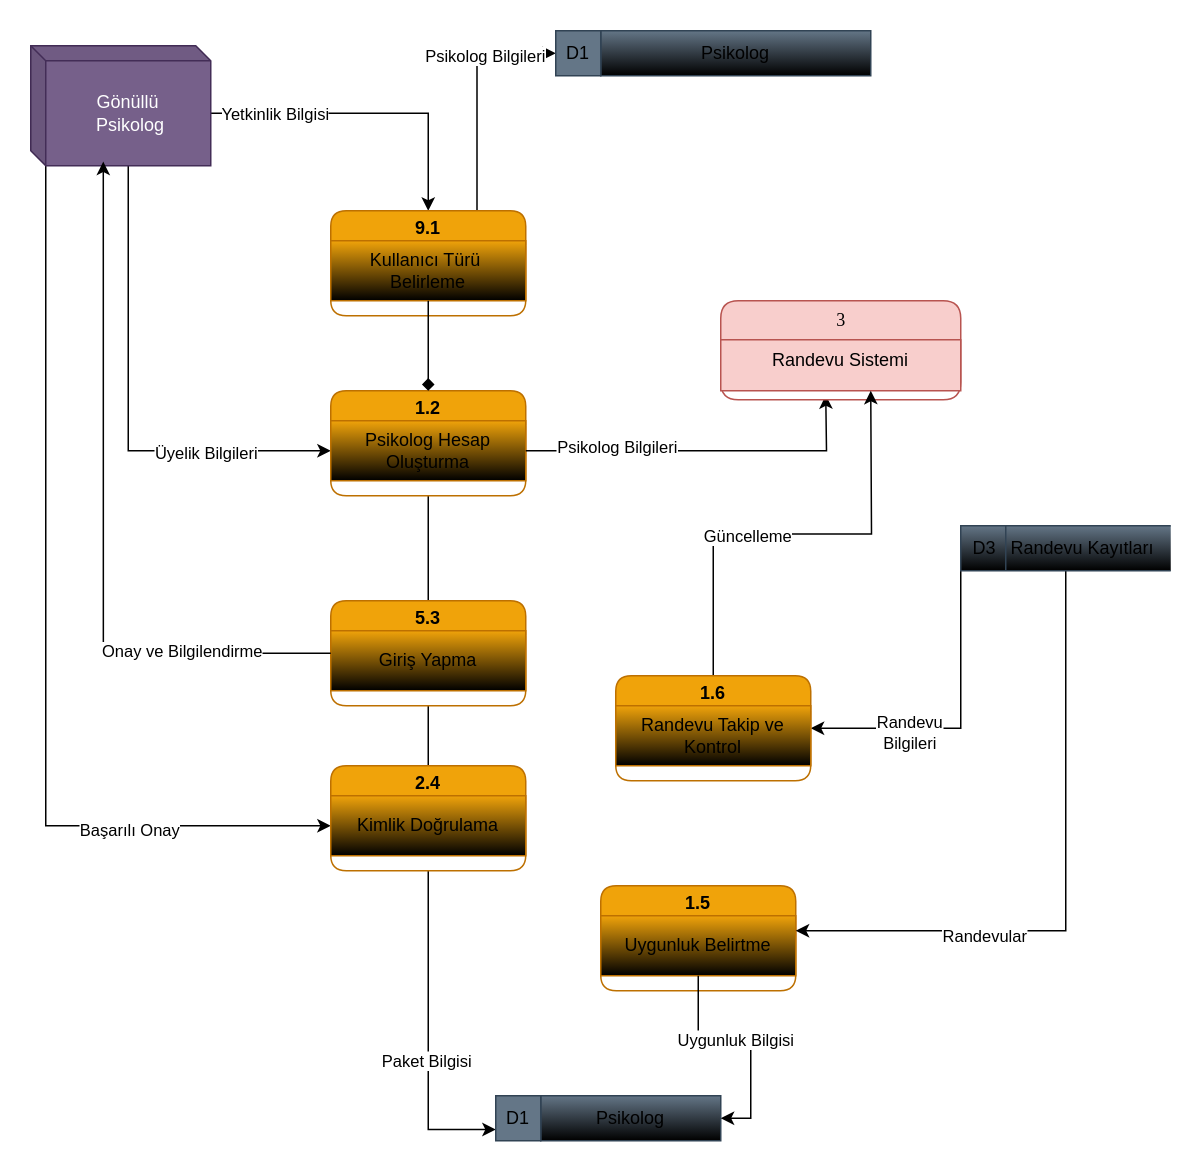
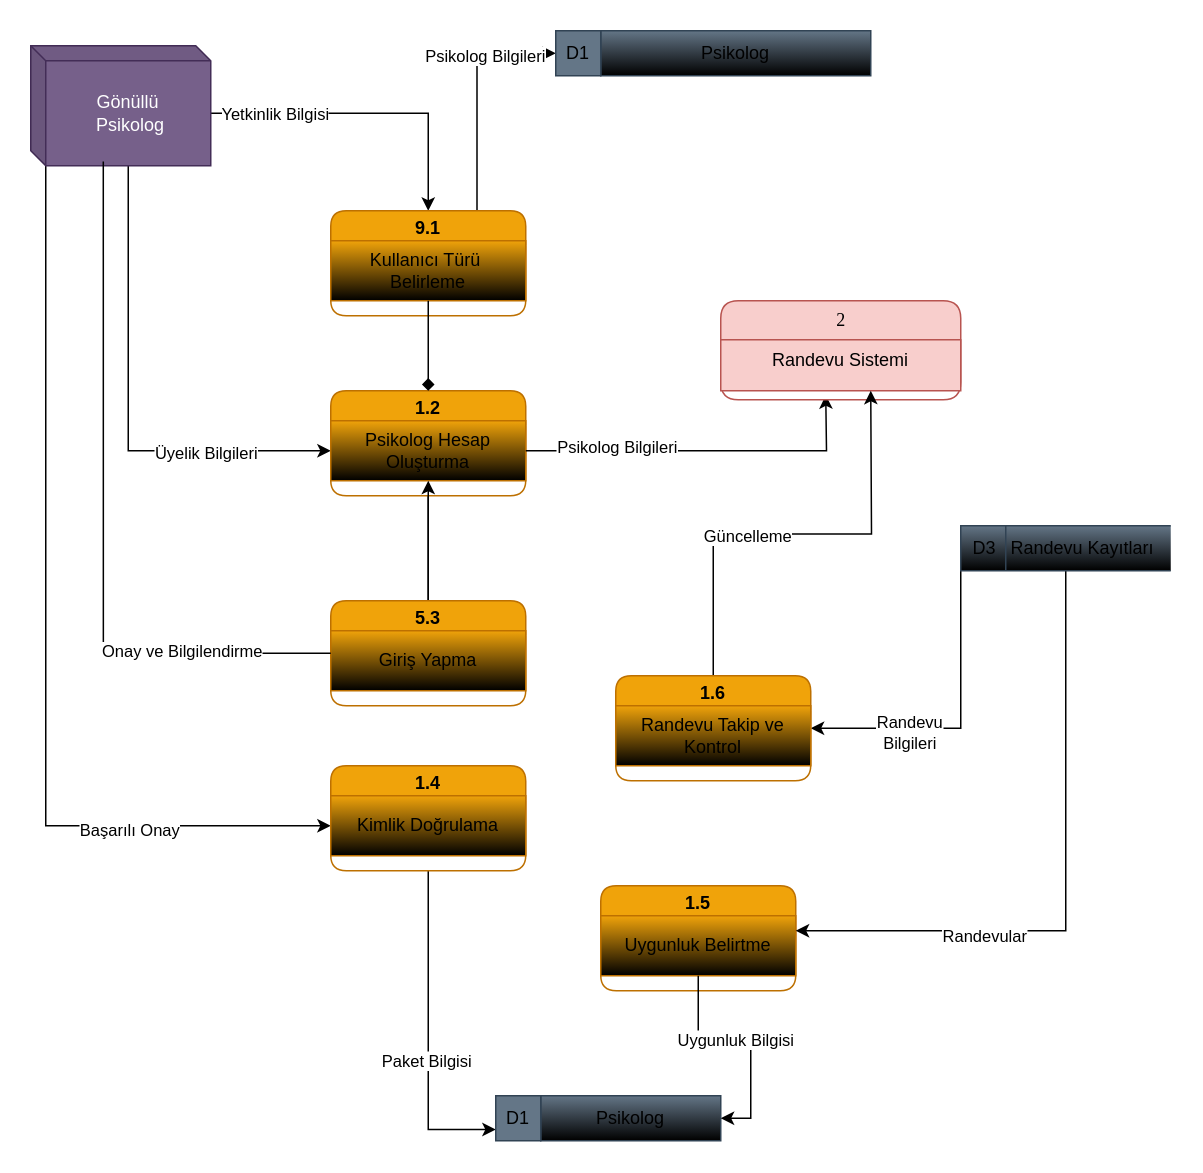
  <mxCell id="0" />
  <mxCell id="1" parent="0" />
  <mxCell id="2" style="edgeStyle=orthogonalEdgeStyle;rounded=0;orthogonalLoop=1;jettySize=auto;html=1;exitX=0;exitY=0;exitDx=120.0;exitDy=45;exitPerimeter=0;" edge="1" parent="1" source="8" target="11"><mxGeometry relative="1" as="geometry" /></mxCell>
  <mxCell id="3" value="Yetkinlik Bilgisi" style="edgeLabel;html=1;align=center;verticalAlign=middle;resizable=0;points=[];" vertex="1" connectable="0" parent="2"><mxGeometry x="-0.6" relative="1" as="geometry"><mxPoint as="offset" /></mxGeometry></mxCell>
  <mxCell id="4" style="edgeStyle=orthogonalEdgeStyle;rounded=0;orthogonalLoop=1;jettySize=auto;html=1;exitX=0;exitY=0;exitDx=65;exitDy=80;exitPerimeter=0;entryX=0;entryY=0.5;entryDx=0;entryDy=0;" edge="1" parent="1" source="8" target="17"><mxGeometry relative="1" as="geometry" /></mxCell>
  <mxCell id="5" value="Üyelik Bilgileri" style="edgeLabel;html=1;align=center;verticalAlign=middle;resizable=0;points=[];" vertex="1" connectable="0" parent="4"><mxGeometry x="0.484" y="-1" relative="1" as="geometry"><mxPoint as="offset" /></mxGeometry></mxCell>
  <mxCell id="6" style="edgeStyle=orthogonalEdgeStyle;rounded=0;orthogonalLoop=1;jettySize=auto;html=1;exitX=0;exitY=0;exitDx=10;exitDy=80;exitPerimeter=0;entryX=0;entryY=0.5;entryDx=0;entryDy=0;" edge="1" parent="1" source="8" target="24"><mxGeometry relative="1" as="geometry" /></mxCell>
  <mxCell id="7" value="Başarılı Onay" style="edgeLabel;html=1;align=center;verticalAlign=middle;resizable=0;points=[];" vertex="1" connectable="0" parent="6"><mxGeometry x="0.57" y="-2" relative="1" as="geometry"><mxPoint as="offset" /></mxGeometry></mxCell>
  <mxCell id="8" value="Gönüllü&lt;div&gt;&amp;nbsp;Psikolog&lt;/div&gt;" style="shape=cube;whiteSpace=wrap;html=1;boundedLbl=1;backgroundOutline=1;darkOpacity=0.05;darkOpacity2=0.1;size=10;fillColor=#76608a;fontColor=#ffffff;strokeColor=#432D57;" vertex="1" parent="1"><mxGeometry x="20" y="30" width="120" height="80" as="geometry" /></mxCell>
  <mxCell id="9" style="edgeStyle=orthogonalEdgeStyle;rounded=0;orthogonalLoop=1;jettySize=auto;html=1;exitX=0.75;exitY=0;exitDx=0;exitDy=0;entryX=0;entryY=0.5;entryDx=0;entryDy=0;" edge="1" parent="1" source="11" target="14"><mxGeometry relative="1" as="geometry" /></mxCell>
  <mxCell id="10" value="Psikolog Bilgileri" style="edgeLabel;html=1;align=center;verticalAlign=middle;resizable=0;points=[];" vertex="1" connectable="0" parent="9"><mxGeometry x="0.315" y="-5" relative="1" as="geometry"><mxPoint as="offset" /></mxGeometry></mxCell>
  <mxCell id="11" value="9.1" style="swimlane;whiteSpace=wrap;html=1;rounded=1;fillColor=#f0a30a;fontColor=#000000;strokeColor=#BD7000;" vertex="1" parent="1"><mxGeometry x="220" y="140" width="130" height="70" as="geometry" /></mxCell>
  <mxCell id="12" value="Kullanıcı Türü&amp;nbsp;&lt;div&gt;Belirleme&lt;/div&gt;" style="whiteSpace=wrap;html=1;fillColor=#f0a30a;fontColor=#000000;strokeColor=#BD7000;gradientColor=default;" vertex="1" parent="11"><mxGeometry y="20" width="130" height="40" as="geometry" /></mxCell>
  <mxCell id="13" value="&lt;font style=&quot;color: rgb(0, 0, 0);&quot;&gt;Psikolog&lt;/font&gt;" style="rounded=0;whiteSpace=wrap;html=1;fillColor=#647687;fontColor=#ffffff;strokeColor=#314354;gradientColor=default;" vertex="1" parent="1"><mxGeometry x="400" y="20" width="180" height="30" as="geometry" /></mxCell>
  <mxCell id="14" value="&lt;font style=&quot;color: rgb(0, 0, 0);&quot;&gt;D1&lt;/font&gt;" style="rounded=0;whiteSpace=wrap;html=1;fillColor=#647687;fontColor=#ffffff;strokeColor=#314354;" vertex="1" parent="1"><mxGeometry x="370" y="20" width="30" height="30" as="geometry" /></mxCell>
  <mxCell id="15" value="" style="edgeStyle=none;rounded=0;orthogonalLoop=1;jettySize=auto;html=1;" edge="1" parent="1" source="16" target="20"><mxGeometry relative="1" as="geometry" /></mxCell>
  <mxCell id="16" value="1.2" style="swimlane;whiteSpace=wrap;html=1;rounded=1;fillColor=#f0a30a;fontColor=#000000;strokeColor=#BD7000;" vertex="1" parent="1"><mxGeometry x="220" y="260" width="130" height="70" as="geometry" /></mxCell>
  <mxCell id="17" value="Psikolog Hesap Oluşturma" style="whiteSpace=wrap;html=1;fillColor=#f0a30a;fontColor=#000000;strokeColor=#BD7000;gradientColor=default;" vertex="1" parent="16"><mxGeometry y="20" width="130" height="40" as="geometry" /></mxCell>
- <mxCell id="18" value="" style="edgeStyle=none;rounded=0;orthogonalLoop=1;jettySize=auto;html=1;" edge="1" parent="1" source="19" target="24"><mxGeometry relative="1" as="geometry" /></mxCell>
+ <mxCell id="18" value="" style="edgeStyle=none;rounded=0;orthogonalLoop=1;jettySize=auto;html=1;" edge="1" parent="1" source="19" target="17"><mxGeometry relative="1" as="geometry" /></mxCell>
  <mxCell id="19" value="5.3" style="swimlane;whiteSpace=wrap;html=1;rounded=1;fillColor=#f0a30a;fontColor=#000000;strokeColor=#BD7000;" vertex="1" parent="1"><mxGeometry x="220" y="400" width="130" height="70" as="geometry" /></mxCell>
  <mxCell id="20" value="Giriş Yapma" style="whiteSpace=wrap;html=1;fillColor=#f0a30a;fontColor=#000000;strokeColor=#BD7000;gradientColor=default;" vertex="1" parent="19"><mxGeometry y="20" width="130" height="40" as="geometry" /></mxCell>
  <mxCell id="21" style="edgeStyle=orthogonalEdgeStyle;rounded=0;orthogonalLoop=1;jettySize=auto;html=1;exitX=0.5;exitY=1;exitDx=0;exitDy=0;entryX=0;entryY=0.75;entryDx=0;entryDy=0;" edge="1" parent="1" source="23" target="28"><mxGeometry relative="1" as="geometry" /></mxCell>
  <mxCell id="22" value="Paket Bilgisi" style="edgeLabel;html=1;align=center;verticalAlign=middle;resizable=0;points=[];" vertex="1" connectable="0" parent="21"><mxGeometry x="0.162" y="-2" relative="1" as="geometry"><mxPoint as="offset" /></mxGeometry></mxCell>
- <mxCell id="23" value="2.4" style="swimlane;whiteSpace=wrap;html=1;rounded=1;fillColor=#f0a30a;fontColor=#000000;strokeColor=#BD7000;" vertex="1" parent="1"><mxGeometry x="220" y="510" width="130" height="70" as="geometry" /></mxCell>
+ <mxCell id="23" value="1.4" style="swimlane;whiteSpace=wrap;html=1;rounded=1;fillColor=#f0a30a;fontColor=#000000;strokeColor=#BD7000;" vertex="1" parent="1"><mxGeometry x="220" y="510" width="130" height="70" as="geometry" /></mxCell>
  <mxCell id="24" value="Kimlik Doğrulama" style="whiteSpace=wrap;html=1;fillColor=#f0a30a;fontColor=#000000;strokeColor=#BD7000;gradientColor=default;" vertex="1" parent="23"><mxGeometry y="20" width="130" height="40" as="geometry" /></mxCell>
- <mxCell id="25" style="edgeStyle=orthogonalEdgeStyle;rounded=0;orthogonalLoop=1;jettySize=auto;html=1;exitX=0;exitY=0.5;exitDx=0;exitDy=0;entryX=0.403;entryY=0.965;entryDx=0;entryDy=0;entryPerimeter=0;" edge="1" parent="1" source="19" target="8"><mxGeometry relative="1" as="geometry" /></mxCell>
+ <mxCell id="25" style="edgeStyle=orthogonalEdgeStyle;rounded=0;orthogonalLoop=1;jettySize=auto;html=1;exitX=0;exitY=0.5;exitDx=0;exitDy=0;entryX=0.403;entryY=0.965;entryDx=0;entryDy=0;entryPerimeter=0;endArrow=none;" edge="1" parent="1" source="19" target="8"><mxGeometry relative="1" as="geometry" /></mxCell>
  <mxCell id="26" value="Onay ve Bilgilendirme" style="edgeLabel;html=1;align=center;verticalAlign=middle;resizable=0;points=[];" vertex="1" connectable="0" parent="25"><mxGeometry x="-0.583" y="-2" relative="1" as="geometry"><mxPoint as="offset" /></mxGeometry></mxCell>
  <mxCell id="27" value="&lt;font style=&quot;color: rgb(0, 0, 0);&quot;&gt;Psikolog&lt;/font&gt;" style="rounded=0;whiteSpace=wrap;html=1;fillColor=#647687;fontColor=#ffffff;strokeColor=#314354;gradientColor=default;" vertex="1" parent="1"><mxGeometry x="360" y="730" width="120" height="30" as="geometry" /></mxCell>
  <mxCell id="28" value="&lt;font style=&quot;color: rgb(0, 0, 0);&quot;&gt;D1&lt;/font&gt;" style="rounded=0;whiteSpace=wrap;html=1;fillColor=#647687;fontColor=#ffffff;strokeColor=#314354;" vertex="1" parent="1"><mxGeometry x="330" y="730" width="30" height="30" as="geometry" /></mxCell>
  <mxCell id="29" style="edgeStyle=orthogonalEdgeStyle;rounded=0;orthogonalLoop=1;jettySize=auto;html=1;exitX=1;exitY=0.5;exitDx=0;exitDy=0;entryX=0;entryY=0.5;entryDx=0;entryDy=0;" edge="1" parent="1" source="17"><mxGeometry relative="1" as="geometry"><mxPoint x="550" y="263" as="targetPoint" /></mxGeometry></mxCell>
  <mxCell id="30" value="Psikolog Bilgileri" style="edgeLabel;html=1;align=center;verticalAlign=middle;resizable=0;points=[];" vertex="1" connectable="0" parent="29"><mxGeometry x="-0.494" y="3" relative="1" as="geometry"><mxPoint as="offset" /></mxGeometry></mxCell>
  <mxCell id="31" value="" style="edgeStyle=none;rounded=0;orthogonalLoop=1;jettySize=auto;html=1;entryX=0.5;entryY=0;entryDx=0;entryDy=0;endArrow=diamond;" edge="1" parent="1" source="12" target="16"><mxGeometry relative="1" as="geometry" /></mxCell>
  <mxCell id="32" value="1.5" style="swimlane;whiteSpace=wrap;html=1;rounded=1;fillColor=#f0a30a;fontColor=#000000;strokeColor=#BD7000;startSize=23;" vertex="1" parent="1"><mxGeometry x="400" y="590" width="130" height="70" as="geometry" /></mxCell>
  <mxCell id="33" value="Uygunluk Belirtme" style="whiteSpace=wrap;html=1;fillColor=#f0a30a;fontColor=#000000;strokeColor=#BD7000;gradientColor=default;" vertex="1" parent="32"><mxGeometry y="20" width="130" height="40" as="geometry" /></mxCell>
- <mxCell id="34" value="&lt;font style=&quot;vertical-align: inherit;&quot;&gt;&lt;font style=&quot;vertical-align: inherit; color: rgb(0, 0, 0);&quot;&gt;3&lt;/font&gt;&lt;/font&gt;" style="swimlane;html=1;fontStyle=0;childLayout=stackLayout;horizontal=1;startSize=26;fillColor=#f8cecc;horizontalStack=0;resizeParent=1;resizeLast=0;collapsible=1;marginBottom=0;swimlaneFillColor=#ffffff;align=center;rounded=1;shadow=0;comic=0;labelBackgroundColor=none;strokeWidth=1;fontFamily=Verdana;fontSize=12;strokeColor=#b85450;" vertex="1" parent="1"><mxGeometry x="480" y="200" width="160" height="66" as="geometry" /></mxCell>
+ <mxCell id="34" value="&lt;font style=&quot;vertical-align: inherit;&quot;&gt;&lt;font style=&quot;vertical-align: inherit; color: rgb(0, 0, 0);&quot;&gt;2&lt;/font&gt;&lt;/font&gt;" style="swimlane;html=1;fontStyle=0;childLayout=stackLayout;horizontal=1;startSize=26;fillColor=#f8cecc;horizontalStack=0;resizeParent=1;resizeLast=0;collapsible=1;marginBottom=0;swimlaneFillColor=#ffffff;align=center;rounded=1;shadow=0;comic=0;labelBackgroundColor=none;strokeWidth=1;fontFamily=Verdana;fontSize=12;strokeColor=#b85450;" vertex="1" parent="1"><mxGeometry x="480" y="200" width="160" height="66" as="geometry" /></mxCell>
  <mxCell id="35" value="&lt;font style=&quot;color: rgb(0, 0, 0);&quot;&gt;Randevu Sistemi&lt;/font&gt;" style="text;html=1;strokeColor=#b85450;fillColor=#f8cecc;spacingLeft=4;spacingRight=4;whiteSpace=wrap;overflow=hidden;rotatable=0;points=[[0,0.5],[1,0.5]];portConstraint=eastwest;align=center;" vertex="1" parent="34"><mxGeometry y="26" width="160" height="34" as="geometry" /></mxCell>
  <mxCell id="36" style="edgeStyle=orthogonalEdgeStyle;rounded=0;orthogonalLoop=1;jettySize=auto;html=1;exitX=0.5;exitY=1;exitDx=0;exitDy=0;entryX=1;entryY=0.5;entryDx=0;entryDy=0;" edge="1" parent="1" source="33" target="27"><mxGeometry relative="1" as="geometry" /></mxCell>
  <mxCell id="37" value="Uygunluk Bilgisi" style="edgeLabel;html=1;align=center;verticalAlign=middle;resizable=0;points=[];" vertex="1" connectable="0" parent="36"><mxGeometry x="-0.15" y="-2" relative="1" as="geometry"><mxPoint as="offset" /></mxGeometry></mxCell>
  <mxCell id="38" style="edgeStyle=orthogonalEdgeStyle;rounded=0;orthogonalLoop=1;jettySize=auto;html=1;exitX=0.5;exitY=1;exitDx=0;exitDy=0;entryX=1;entryY=0.25;entryDx=0;entryDy=0;" edge="1" parent="1" source="42" target="33"><mxGeometry relative="1" as="geometry" /></mxCell>
  <mxCell id="39" value="Randevular" style="edgeLabel;html=1;align=center;verticalAlign=middle;resizable=0;points=[];" vertex="1" connectable="0" parent="38"><mxGeometry x="0.404" y="3" relative="1" as="geometry"><mxPoint as="offset" /></mxGeometry></mxCell>
  <mxCell id="40" style="edgeStyle=orthogonalEdgeStyle;rounded=0;orthogonalLoop=1;jettySize=auto;html=1;exitX=0;exitY=1;exitDx=0;exitDy=0;entryX=1;entryY=0.5;entryDx=0;entryDy=0;" edge="1" parent="1" source="42" target="45"><mxGeometry relative="1" as="geometry" /></mxCell>
  <mxCell id="41" value="Randevu&lt;div&gt;Bilgileri&lt;/div&gt;" style="edgeLabel;html=1;align=center;verticalAlign=middle;resizable=0;points=[];" vertex="1" connectable="0" parent="40"><mxGeometry x="0.363" y="2" relative="1" as="geometry"><mxPoint as="offset" /></mxGeometry></mxCell>
  <mxCell id="42" value="&lt;font style=&quot;vertical-align: inherit;&quot;&gt;&lt;font style=&quot;vertical-align: inherit; color: rgb(0, 0, 0);&quot;&gt;&amp;nbsp;D3&amp;nbsp; &amp;nbsp;Randevu Kayıtları&lt;/font&gt;&lt;/font&gt;" style="html=1;dashed=0;whiteSpace=wrap;shape=mxgraph.dfd.dataStoreID;align=left;spacingLeft=3;points=[[0,0],[0.5,0],[1,0],[0,0.5],[1,0.5],[0,1],[0.5,1],[1,1]];fillColor=#647687;strokeColor=#314354;fontColor=#ffffff;gradientColor=default;" vertex="1" parent="1"><mxGeometry x="640" y="350" width="140" height="30" as="geometry" /></mxCell>
  <mxCell id="43" style="edgeStyle=orthogonalEdgeStyle;rounded=0;orthogonalLoop=1;jettySize=auto;html=1;exitX=0.5;exitY=0;exitDx=0;exitDy=0;" edge="1" parent="1" source="45"><mxGeometry relative="1" as="geometry"><mxPoint x="580" y="260" as="targetPoint" /></mxGeometry></mxCell>
  <mxCell id="44" value="Güncelleme" style="edgeLabel;html=1;align=center;verticalAlign=middle;resizable=0;points=[];" vertex="1" connectable="0" parent="43"><mxGeometry x="-0.209" y="-1" relative="1" as="geometry"><mxPoint as="offset" /></mxGeometry></mxCell>
  <mxCell id="45" value="1.6" style="swimlane;whiteSpace=wrap;html=1;rounded=1;fillColor=#f0a30a;fontColor=#000000;strokeColor=#BD7000;startSize=23;" vertex="1" parent="1"><mxGeometry x="410" y="450" width="130" height="70" as="geometry" /></mxCell>
  <mxCell id="46" value="Randevu Takip ve Kontrol" style="whiteSpace=wrap;html=1;fillColor=#f0a30a;fontColor=#000000;strokeColor=#BD7000;gradientColor=default;" vertex="1" parent="45"><mxGeometry y="20" width="130" height="40" as="geometry" /></mxCell>
